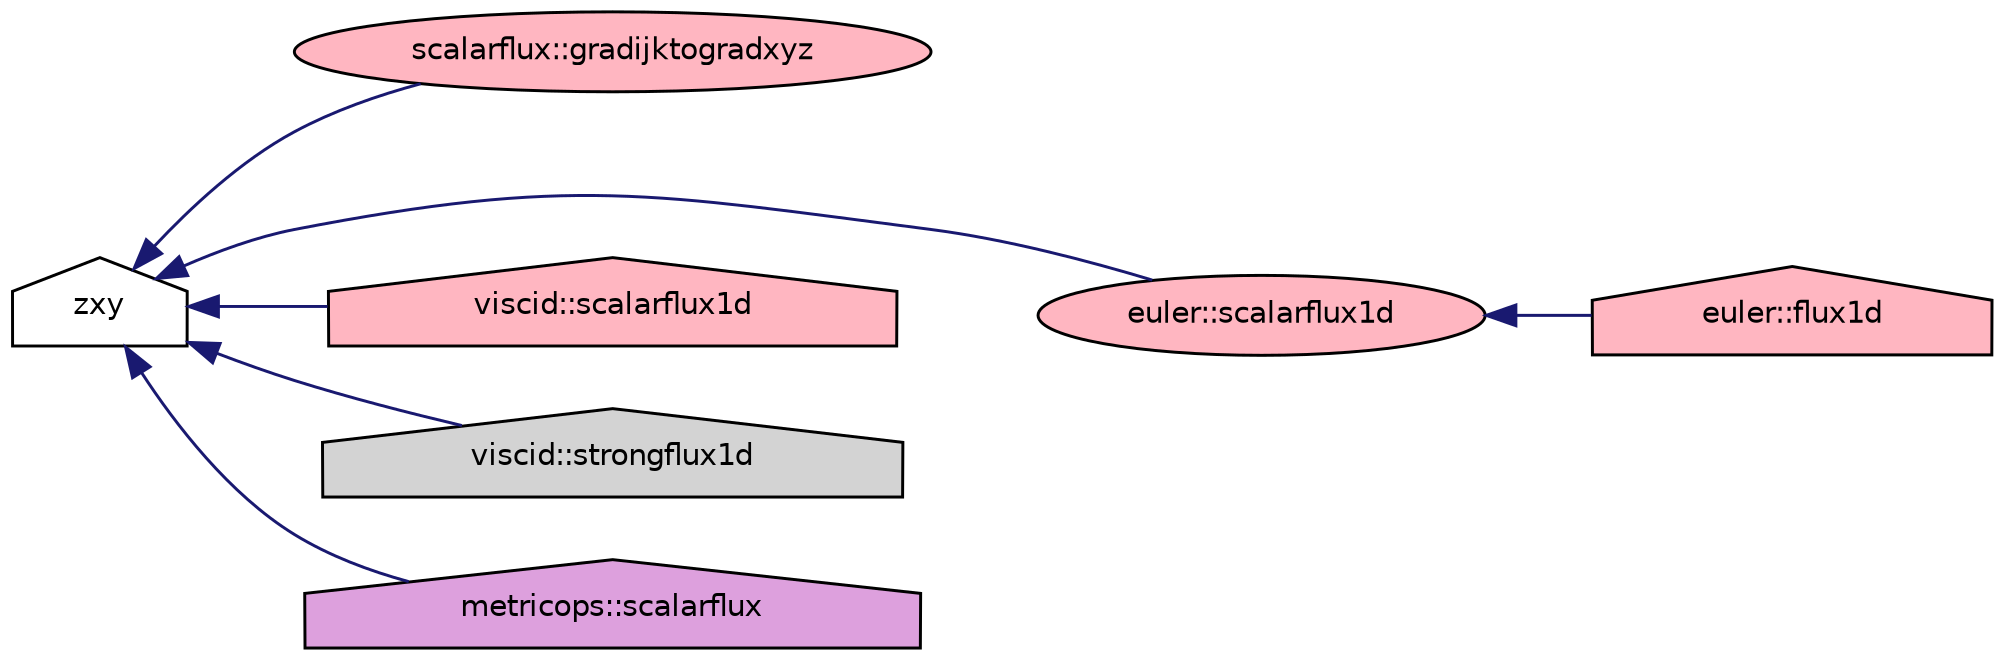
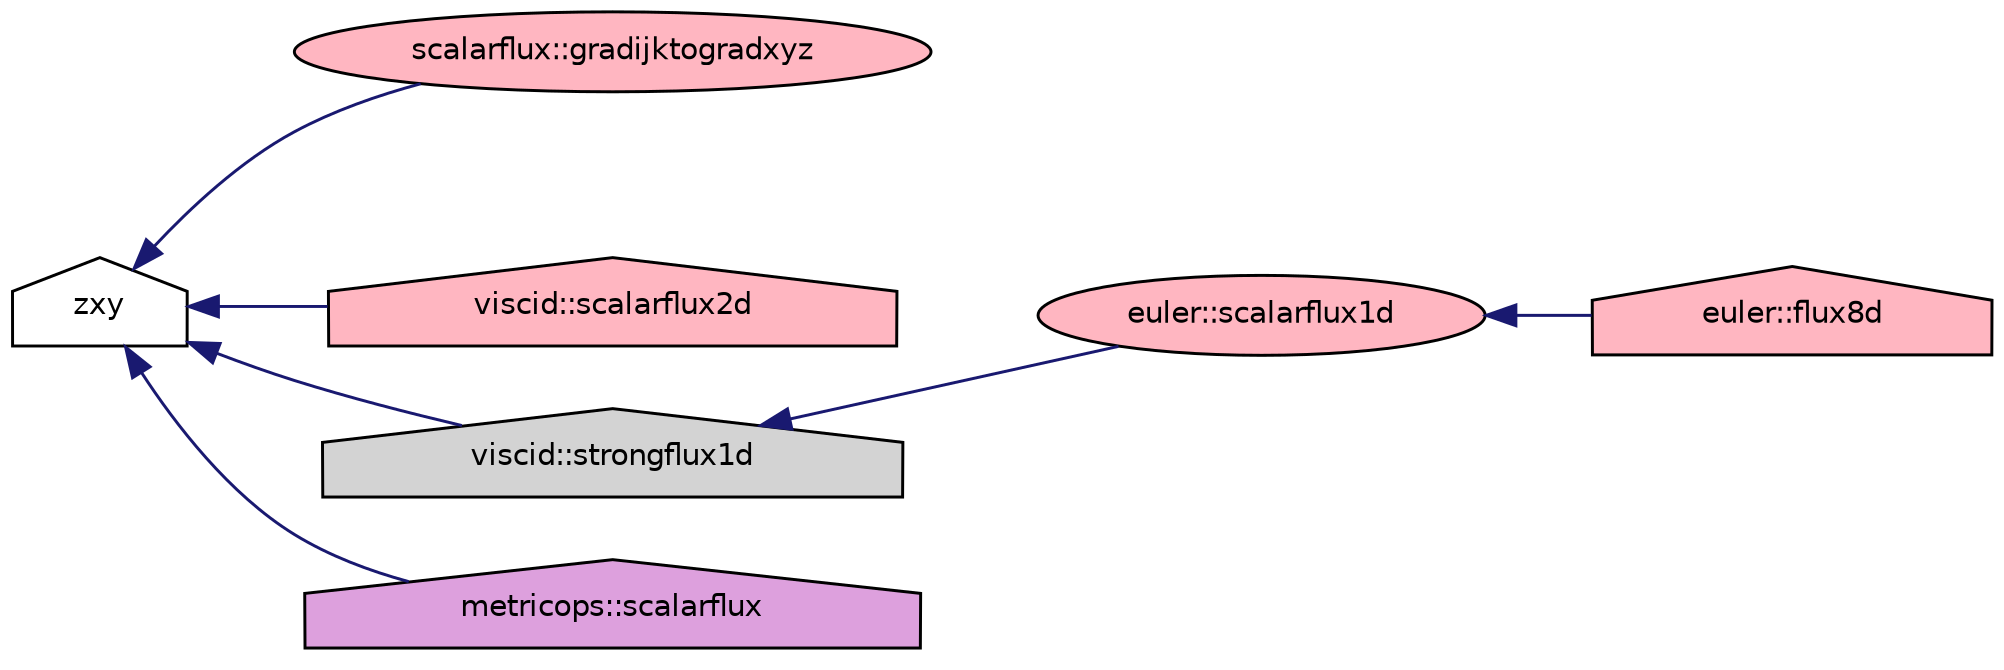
  digraph {
    rankdir=LR
    node [color=black fillcolor=lightpink fontname=Helvetica fontsize=10 shape=house style=filled]
    edge [color=midnightblue dir=back fontname=Helvetica fontsize=10 labelfontname=Helvetica labelfontsize=10 style=solid]
    n1 [fillcolor=white fontcolor=black height=0.2 label=zxy width=0.4]
    n2 [height=0.2 label="scalarflux::gradijktogradxyz" shape=ellipse width=0.4]
    n3 [height=0.2 label="euler::scalarflux1d" shape=ellipse width=0.4]
-   n4 [height=0.2 label="viscid::scalarflux1d" width=0.4]
+   n4 [height=0.2 label="viscid::scalarflux2d" width=0.4]
    n5 [fillcolor=lightgrey height=0.2 label="viscid::strongflux1d" width=0.4]
    n6 [fillcolor=plum height=0.2 label="metricops::scalarflux" width=0.4]
-   n7 [height=0.2 label="euler::flux1d" width=0.4]
+   n7 [height=0.2 label="euler::flux8d" width=0.4]
    n1 -> n2
-   n1 -> n3
+   n5 -> n3
    n1 -> n4
    n1 -> n5
    n1 -> n6
    n3 -> n7
  }
